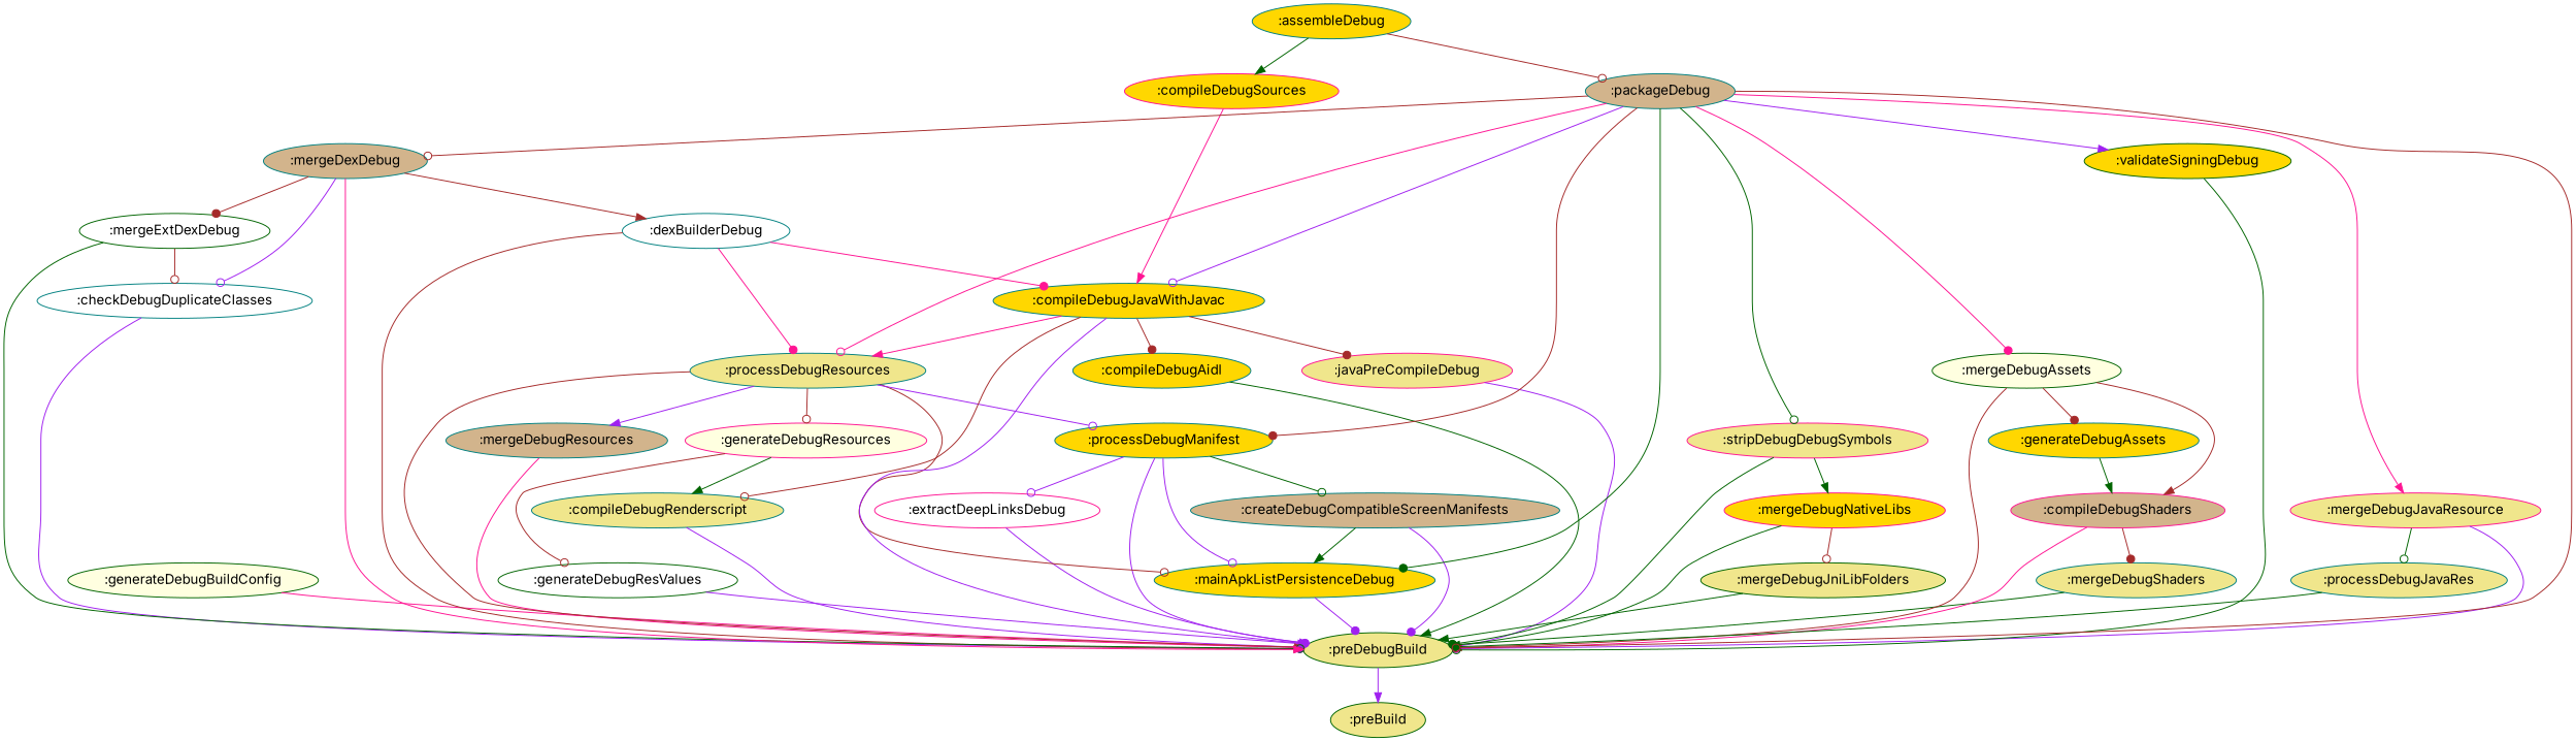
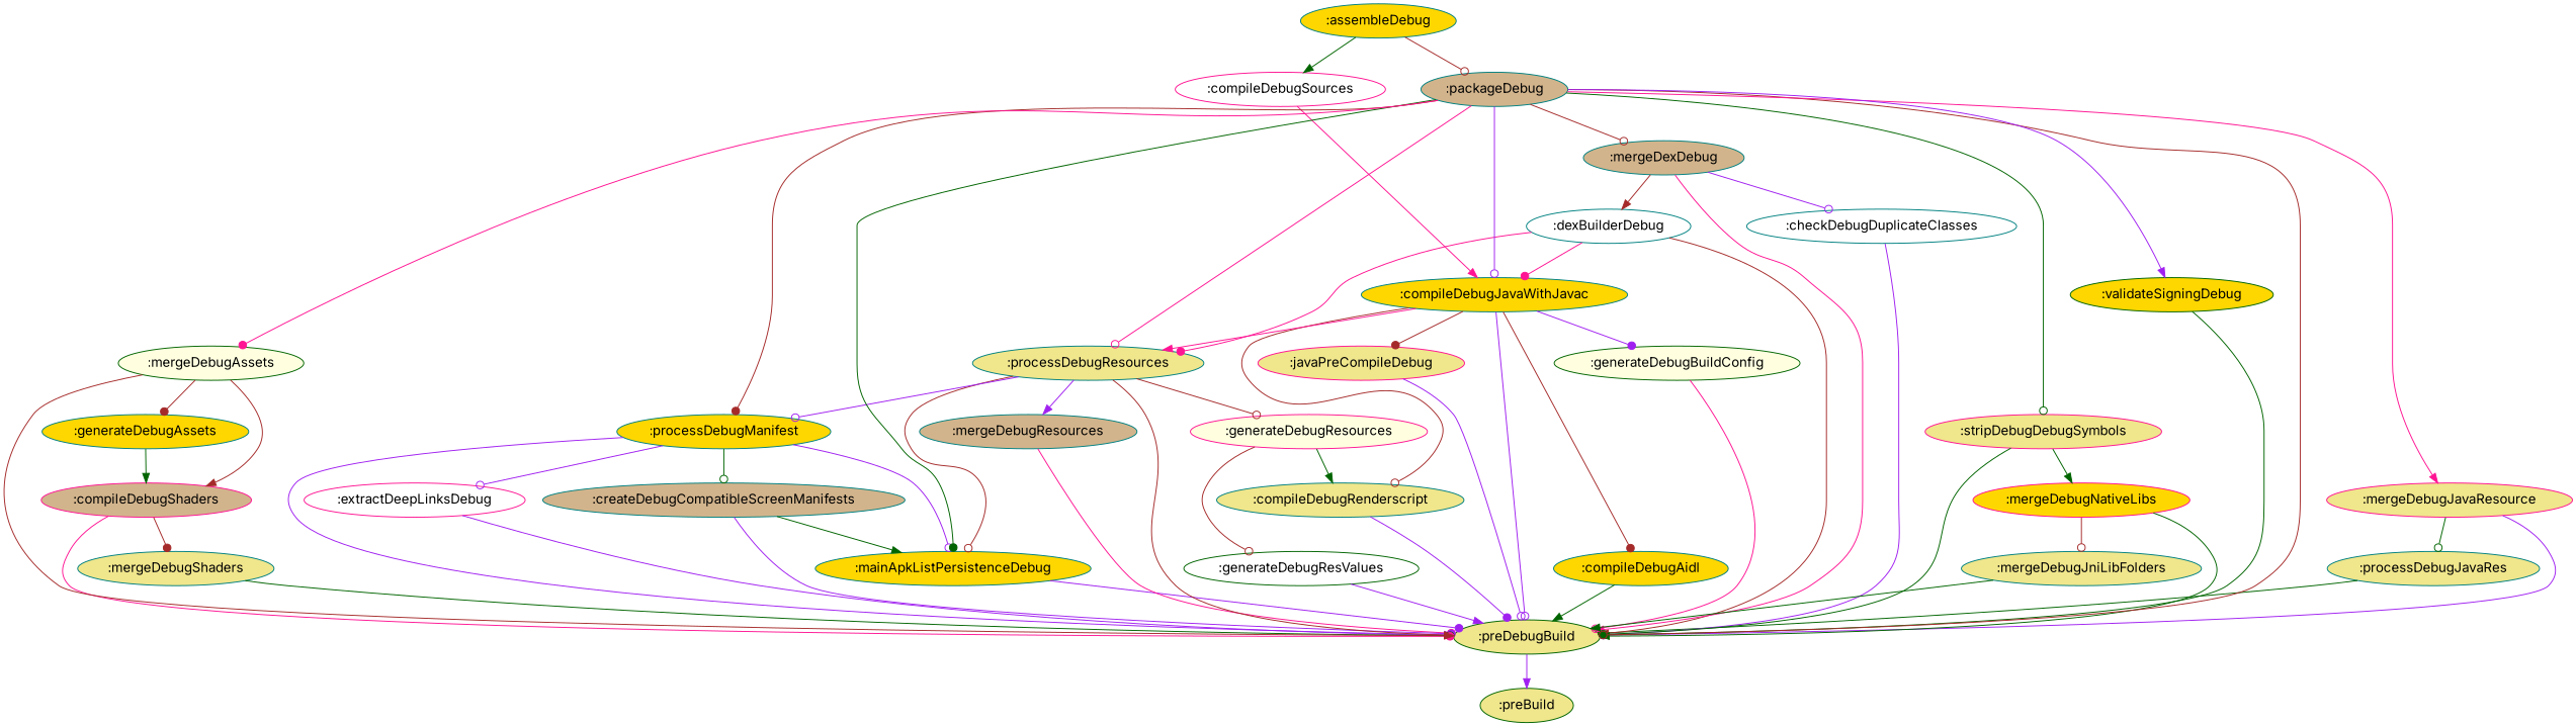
  strict digraph {
    fontname=Inter
    node [color=teal fillcolor=khaki fontname=Inter style=filled]
    edge [arrowhead=odot color=brown fontname=Inter]
    n1 [color=darkgreen label=":preBuild"]
    n2 [color=darkgreen label=":preDebugBuild"]
    n3 [fillcolor=gold label=":compileDebugAidl"]
    n4 [label=":compileDebugRenderscript"]
    n5 [color=darkgreen fillcolor=lightyellow label=":generateDebugBuildConfig"]
    n6 [color=deeppink label=":javaPreCompileDebug"]
    n7 [fillcolor=gold label=":mainApkListPersistenceDebug"]
    n8 [color=darkgreen fillcolor=white label=":generateDebugResValues"]
    n9 [color=deeppink fillcolor=lightyellow label=":generateDebugResources"]
    n10 [fillcolor=tan label=":mergeDebugResources"]
    n11 [fillcolor=tan label=":createDebugCompatibleScreenManifests"]
    n12 [color=deeppink fillcolor=white label=":extractDeepLinksDebug"]
    n13 [fillcolor=gold label=":processDebugManifest"]
    n14 [label=":processDebugResources"]
    n15 [fillcolor=gold label=":compileDebugJavaWithJavac"]
-   n16 [color=deeppink fillcolor=gold label=":compileDebugSources"]
+   n16 [color=deeppink fillcolor=white label=":compileDebugSources"]
    n17 [label=":mergeDebugShaders"]
    n18 [color=deeppink fillcolor=tan label=":compileDebugShaders"]
    n19 [fillcolor=gold label=":generateDebugAssets"]
    n20 [color=darkgreen fillcolor=lightyellow label=":mergeDebugAssets"]
    n21 [label=":processDebugJavaRes"]
    n22 [color=deeppink label=":mergeDebugJavaResource"]
    n23 [fillcolor=white label=":checkDebugDuplicateClasses"]
    n24 [fillcolor=white label=":dexBuilderDebug"]
-   n25 [color=darkgreen fillcolor=white label=":mergeExtDexDebug"]
    n26 [fillcolor=tan label=":mergeDexDebug"]
-   n27 [color=darkgreen label=":mergeDebugJniLibFolders"]
+   n27 [label=":mergeDebugJniLibFolders"]
    n28 [color=deeppink fillcolor=gold label=":mergeDebugNativeLibs"]
    n29 [color=deeppink label=":stripDebugDebugSymbols"]
    n30 [color=darkgreen fillcolor=gold label=":validateSigningDebug"]
    n31 [fillcolor=tan label=":packageDebug"]
    n32 [fillcolor=gold label=":assembleDebug"]
    n2 -> n1 [arrowhead=normal color=purple]
    n3 -> n2 [arrowhead=normal color=darkgreen]
    n4 -> n2 [arrowhead=dot color=purple]
    n5 -> n2 [color=deeppink]
    n6 -> n2 [color=purple]
    n7 -> n2 [arrowhead=dot color=purple]
    n8 -> n2 [arrowhead=normal color=purple]
    n9 -> n4 [arrowhead=normal color=darkgreen]
    n9 -> n8
    n10 -> n2 [arrowhead=dot color=deeppink]
    n11 -> n2 [arrowhead=dot color=purple]
    n11 -> n7 [arrowhead=normal color=darkgreen]
    n12 -> n2 [arrowhead=dot color=purple]
    n13 -> n2 [arrowhead=normal color=purple]
    n13 -> n7 [color=purple]
    n13 -> n11 [color=darkgreen]
    n13 -> n12 [color=purple]
    n14 -> n2 [arrowhead=normal]
    n14 -> n7
    n14 -> n9
    n14 -> n10 [arrowhead=normal color=purple]
    n14 -> n13 [color=purple]
    n15 -> n2 [color=purple]
    n15 -> n3 [arrowhead=dot]
    n15 -> n4
+   n15 -> n5 [arrowhead=dot color=purple]
    n15 -> n6 [arrowhead=dot]
    n15 -> n14 [arrowhead=normal color=deeppink]
    n16 -> n15 [arrowhead=normal color=deeppink]
    n17 -> n2 [color=darkgreen]
    n18 -> n2 [arrowhead=dot color=deeppink]
    n18 -> n17 [arrowhead=dot]
    n19 -> n18 [arrowhead=normal color=darkgreen]
    n20 -> n2 [arrowhead=normal]
    n20 -> n18 [arrowhead=normal]
    n20 -> n19 [arrowhead=dot]
    n21 -> n2 [arrowhead=dot color=darkgreen]
    n22 -> n2 [color=purple]
    n22 -> n21 [color=darkgreen]
    n23 -> n2 [arrowhead=dot color=purple]
    n24 -> n2 [arrowhead=normal]
    n24 -> n14 [arrowhead=dot color=deeppink]
    n24 -> n15 [arrowhead=dot color=deeppink]
-   n25 -> n2 [color=darkgreen]
-   n25 -> n23
    n26 -> n2 [arrowhead=normal color=deeppink]
    n26 -> n23 [color=purple]
    n26 -> n24 [arrowhead=normal]
-   n26 -> n25 [arrowhead=dot]
    n27 -> n2 [arrowhead=normal color=darkgreen]
    n28 -> n2 [arrowhead=normal color=darkgreen]
    n28 -> n27
    n29 -> n2 [arrowhead=dot color=darkgreen]
    n29 -> n28 [arrowhead=normal color=darkgreen]
    n30 -> n2 [color=darkgreen]
    n31 -> n2
    n31 -> n7 [arrowhead=dot color=darkgreen]
    n31 -> n13 [arrowhead=dot]
    n31 -> n14 [color=deeppink]
    n31 -> n15 [color=purple]
    n31 -> n20 [arrowhead=dot color=deeppink]
    n31 -> n22 [arrowhead=normal color=deeppink]
    n31 -> n26
    n31 -> n29 [color=darkgreen]
    n31 -> n30 [arrowhead=normal color=purple]
    n32 -> n16 [arrowhead=normal color=darkgreen]
    n32 -> n31
  }
